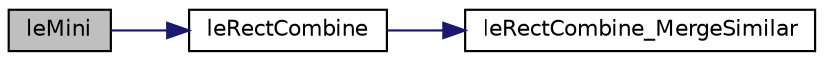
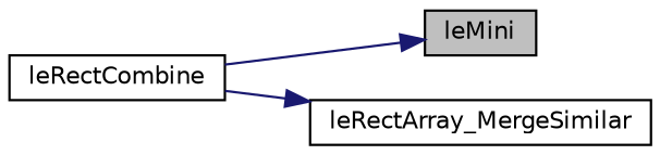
  digraph {
    rankdir=RL
    node [color=black fillcolor=white fontname=Helvetica fontsize=10 shape=record style=filled]
    edge [color=midnightblue dir=back fontname=Helvetica fontsize=10 labelfontname=Helvetica labelfontsize=10 style=solid]
    n1 [fillcolor=grey75 fontcolor=black height=0.2 label=leMini width=0.4]
    n2 [height=0.2 label=leRectCombine width=0.4]
-   n3 [height=0.2 label=leRectCombine_MergeSimilar width=0.4]
-   n2 -> n1
+   n3 [height=0.2 label=leRectArray_MergeSimilar width=0.4]
+   n1 -> n2
    n3 -> n2
  }
